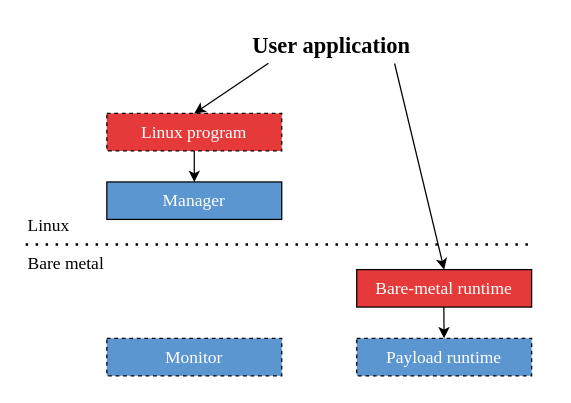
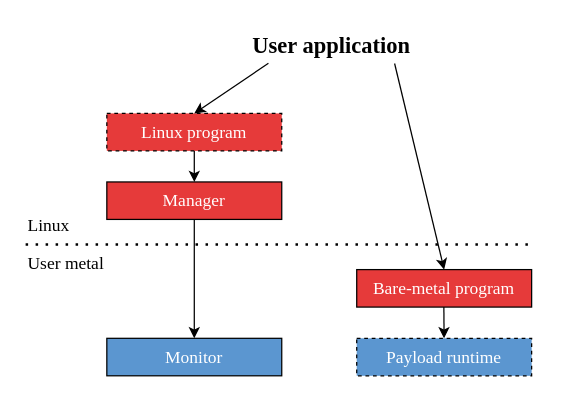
  <mxCell id="0" />
  <mxCell id="1" parent="0" />
  <mxCell id="2" value="Linux program" style="rounded=0;whiteSpace=wrap;html=1;fontFamily=Helvetica Now Text;fontSize=14;fontColor=#FFFFFF;verticalAlign=middle;spacingTop=2;fillColor=#E63A3A;dashed=1;" parent="1" vertex="1"><mxGeometry x="85" y="90" width="140" height="30" as="geometry" /></mxCell>
- <mxCell id="3" value="Bare-metal runtime" style="rounded=0;whiteSpace=wrap;html=1;fontFamily=Helvetica Now Display;fontSize=14;fontColor=#FFFFFF;verticalAlign=middle;spacingTop=2;fillColor=#E63A3A;" parent="1" vertex="1"><mxGeometry x="285" y="215" width="140" height="30" as="geometry" /></mxCell>
- <mxCell id="4" value="Manager" style="rounded=0;whiteSpace=wrap;html=1;fontFamily=Helvetica Now Text;fontSize=14;fontColor=#FFFFFF;verticalAlign=middle;spacingTop=2;fillColor=#5B96D0;" parent="1" vertex="1"><mxGeometry x="85" y="144.85" width="140" height="30" as="geometry" /></mxCell>
- <mxCell id="5" value="Monitor" style="rounded=0;whiteSpace=wrap;html=1;fontFamily=Helvetica Now Text;fontSize=14;fontColor=#FFFFFF;verticalAlign=middle;spacingTop=2;fillColor=#5B96D0;dashed=1;" parent="1" vertex="1"><mxGeometry x="85" y="270" width="140" height="30" as="geometry" /></mxCell>
+ <mxCell id="3" value="Bare-metal program" style="rounded=0;whiteSpace=wrap;html=1;fontFamily=Helvetica Now Display;fontSize=14;fontColor=#FFFFFF;verticalAlign=middle;spacingTop=2;fillColor=#E63A3A;" parent="1" vertex="1"><mxGeometry x="285" y="215" width="140" height="30" as="geometry" /></mxCell>
+ <mxCell id="4" value="Manager" style="rounded=0;whiteSpace=wrap;html=1;fontFamily=Helvetica Now Text;fontSize=14;fontColor=#FFFFFF;verticalAlign=middle;spacingTop=2;fillColor=#e63a3a;" parent="1" vertex="1"><mxGeometry x="85" y="144.85" width="140" height="30" as="geometry" /></mxCell>
+ <mxCell id="5" value="Monitor" style="rounded=0;whiteSpace=wrap;html=1;fontFamily=Helvetica Now Text;fontSize=14;fontColor=#FFFFFF;verticalAlign=middle;spacingTop=2;fillColor=#5B96D0;" parent="1" vertex="1"><mxGeometry x="85" y="270" width="140" height="30" as="geometry" /></mxCell>
  <mxCell id="6" value="Payload runtime" style="rounded=0;whiteSpace=wrap;html=1;fontFamily=Helvetica Now Text;fontSize=14;fontColor=#FFFFFF;verticalAlign=middle;spacingTop=2;fillColor=#5B96D0;dashed=1;" parent="1" vertex="1"><mxGeometry x="285" y="270" width="140" height="30" as="geometry" /></mxCell>
  <mxCell id="7" value="User application" style="rounded=0;whiteSpace=wrap;html=1;fontFamily=Helvetica Now Text;fontSize=18;verticalAlign=middle;spacingTop=2;fillColor=none;strokeColor=none;fontStyle=1" parent="1" vertex="1"><mxGeometry x="95" y="20" width="340" height="30" as="geometry" /></mxCell>
  <mxCell id="8" value="" style="endArrow=classic;html=1;fontSize=14;fontColor=#000000;entryX=0.5;entryY=0;entryDx=0;entryDy=0;exitX=0.351;exitY=0.995;exitDx=0;exitDy=0;exitPerimeter=0;fontFamily=Helvetica Now Text;" parent="1" source="7" target="2" edge="1"><mxGeometry width="50" height="50" relative="1" as="geometry"><mxPoint x="204" y="30" as="sourcePoint" /><mxPoint x="360" y="89.85" as="targetPoint" /></mxGeometry></mxCell>
  <mxCell id="9" value="" style="endArrow=classic;html=1;fontSize=14;fontColor=#000000;entryX=0.5;entryY=0;entryDx=0;entryDy=0;exitX=0.648;exitY=1.002;exitDx=0;exitDy=0;exitPerimeter=0;fontFamily=Helvetica Now Text;" parent="1" source="7" target="3" edge="1"><mxGeometry width="50" height="50" relative="1" as="geometry"><mxPoint x="209" y="50.15" as="sourcePoint" /><mxPoint x="160" y="100" as="targetPoint" /></mxGeometry></mxCell>
  <mxCell id="10" value="" style="endArrow=classic;html=1;fontSize=14;fontColor=#000000;exitX=0.5;exitY=1;exitDx=0;exitDy=0;fontFamily=Helvetica Now Text;" parent="1" source="2" target="4" edge="1"><mxGeometry width="50" height="50" relative="1" as="geometry"><mxPoint x="135" y="234.85" as="sourcePoint" /><mxPoint x="185" y="184.85" as="targetPoint" /></mxGeometry></mxCell>
  <mxCell id="11" value="" style="endArrow=classic;html=1;fontSize=14;fontColor=#000000;exitX=0.5;exitY=1;exitDx=0;exitDy=0;fontFamily=Helvetica Now Text;" parent="1" target="6" edge="1"><mxGeometry width="50" height="50" relative="1" as="geometry"><mxPoint x="354.76" y="245" as="sourcePoint" /><mxPoint x="385" y="255" as="targetPoint" /></mxGeometry></mxCell>
+ <mxCell id="12" value="" style="endArrow=classic;html=1;fontSize=14;fontColor=#000000;exitX=0.5;exitY=1;exitDx=0;exitDy=0;entryX=0.5;entryY=0;entryDx=0;entryDy=0;fontFamily=Helvetica Now Text;" parent="1" source="4" target="5" edge="1"><mxGeometry width="50" height="50" relative="1" as="geometry"><mxPoint x="154.76" y="235" as="sourcePoint" /><mxPoint x="154.76" y="265" as="targetPoint" /></mxGeometry></mxCell>
  <mxCell id="13" value="" style="endArrow=none;dashed=1;html=1;dashPattern=1 3;strokeWidth=2;fontSize=14;fontColor=#000000;fontFamily=Helvetica Now Text;exitX=0;exitY=0;exitDx=0;exitDy=0;" parent="1" source="15" edge="1"><mxGeometry width="50" height="50" relative="1" as="geometry"><mxPoint x="85" y="195" as="sourcePoint" /><mxPoint x="425" y="195" as="targetPoint" /></mxGeometry></mxCell>
  <mxCell id="14" value="Linux" style="rounded=0;whiteSpace=wrap;html=1;fontFamily=Helvetica Now Text;fontSize=14;verticalAlign=middle;spacingTop=2;align=left;strokeColor=none;fillColor=none;" parent="1" vertex="1"><mxGeometry x="20" y="165" width="100" height="30" as="geometry" /></mxCell>
- <mxCell id="15" value="Bare metal" style="rounded=0;whiteSpace=wrap;html=1;fontFamily=Helvetica Now Text;fontSize=14;verticalAlign=middle;spacingTop=2;align=left;strokeColor=none;fillColor=none;" parent="1" vertex="1"><mxGeometry x="20" y="195" width="100" height="30" as="geometry" /></mxCell>
+ <mxCell id="15" value="User metal" style="rounded=0;whiteSpace=wrap;html=1;fontFamily=Helvetica Now Text;fontSize=14;verticalAlign=middle;spacingTop=2;align=left;strokeColor=none;fillColor=none;" parent="1" vertex="1"><mxGeometry x="20" y="195" width="100" height="30" as="geometry" /></mxCell>
